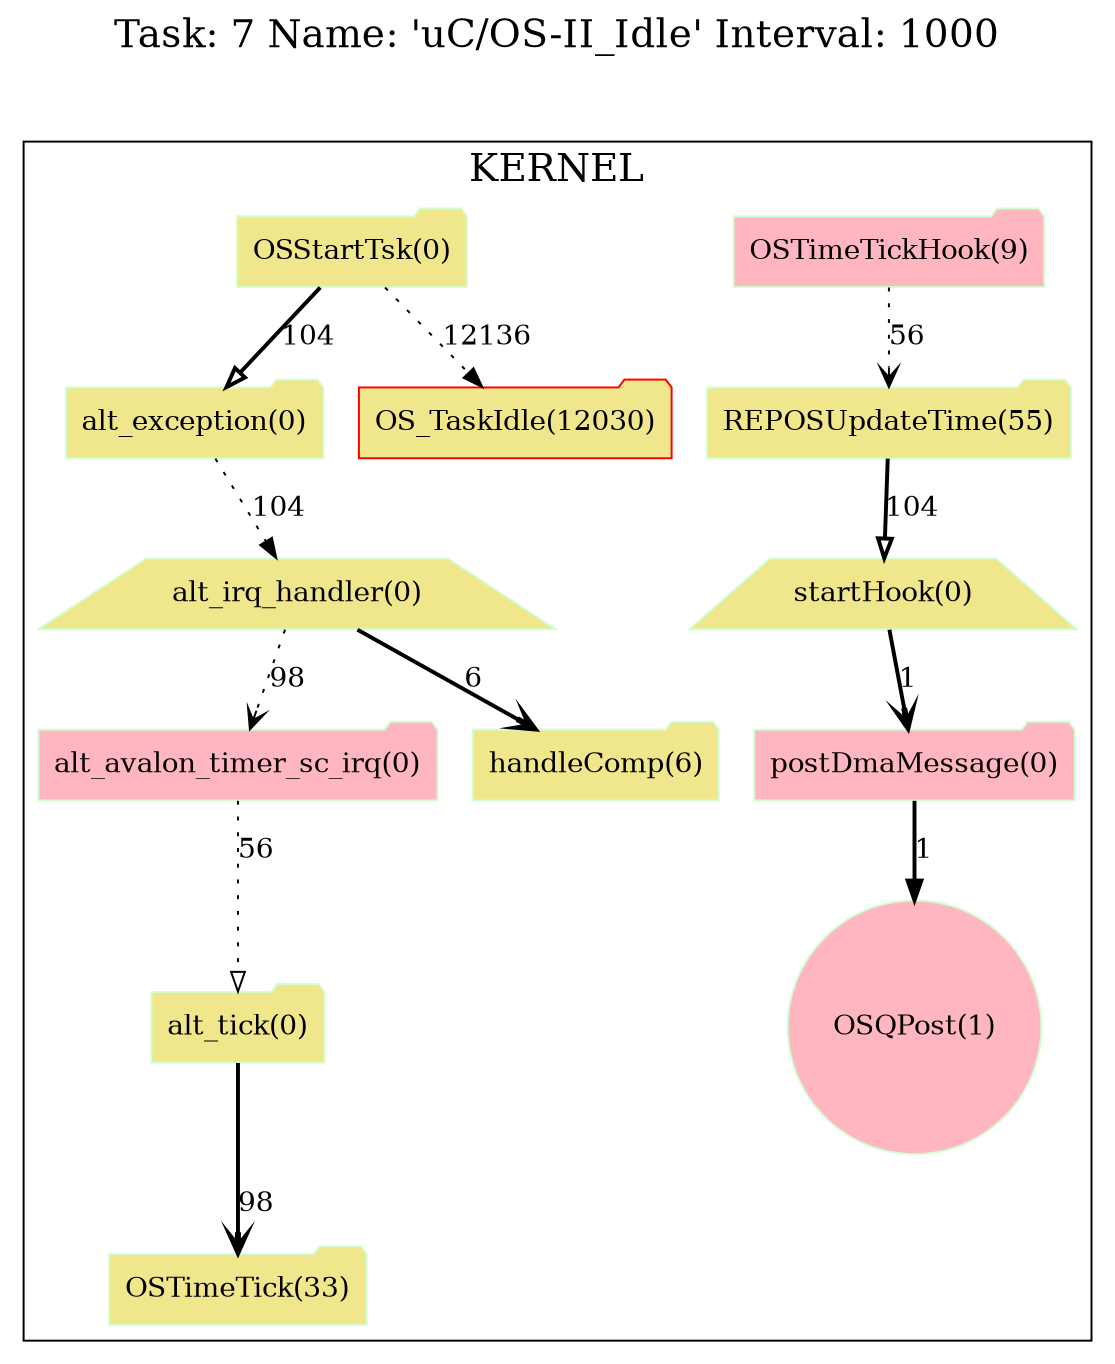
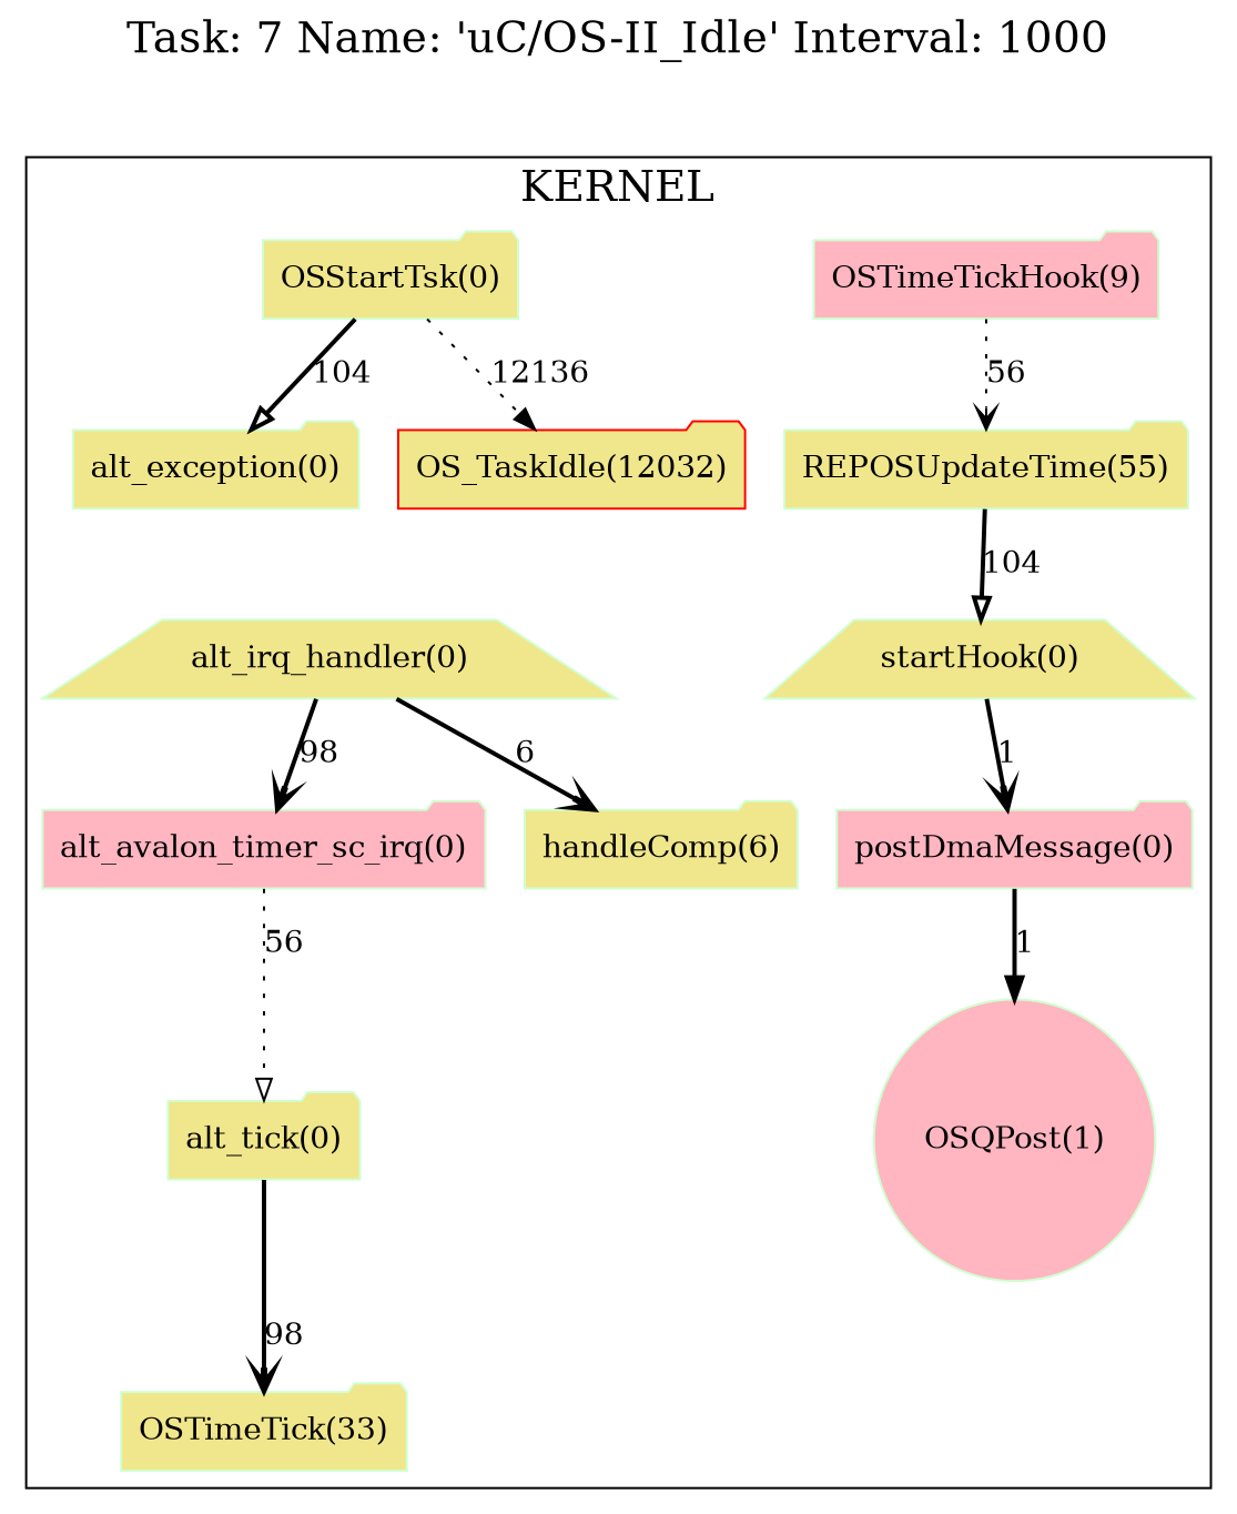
  digraph {
    fontsize=20
    label="Task: 7 Name: 'uC/OS-II_Idle' Interval: 1000"
    labelloc=t
    node [color="#d0ffd0" fillcolor=khaki shape=folder style=filled]
    edge [arrowhead=vee style=bold]
    n1 [label="alt_exception(0)"]
    n2 [label="alt_irq_handler(0)" shape=trapezium]
    n3 [fillcolor=lightpink label="alt_avalon_timer_sc_irq(0)"]
    n4 [label="handleComp(6)"]
    n5 [label="alt_tick(0)"]
    n6 [label="startHook(0)" shape=trapezium]
    n7 [fillcolor=lightpink label="postDmaMessage(0)"]
    n8 [fillcolor=lightpink label="OSQPost(1)" shape=circle]
    n9 [label="OSTimeTick(33)"]
    n10 [fillcolor=lightpink label="OSTimeTickHook(9)"]
    n11 [label="REPOSUpdateTime(55)"]
-   n12 [color="#ff0000" label="OS_TaskIdle(12030)"]
+   n12 [color="#ff0000" label="OS_TaskIdle(12032)"]
    n13 [label="OSStartTsk(0)"]
    subgraph cluster_1 {
      label=KERNEL
      n1
      n2
      n3
      n4
      n5
      n6
      n7
      n8
      n9
      n10
      n11
      n12
      n13
    }
-   n1 -> n2 [arrowhead=normal label=104 style=dotted]
-   n2 -> n3 [label=98 style=dotted]
+   n2 -> n3 [label=98]
    n2 -> n4 [label=6]
    n3 -> n5 [arrowhead=onormal label=56 style=dotted]
    n5 -> n9 [label=98]
    n6 -> n7 [label=1]
    n7 -> n8 [arrowhead=normal label=1]
    n10 -> n11 [label=56 style=dotted]
    n11 -> n6 [arrowhead=onormal label=104]
    n13 -> n1 [arrowhead=onormal label=104]
    n13 -> n12 [arrowhead=normal label=12136 style=dotted]
  }
